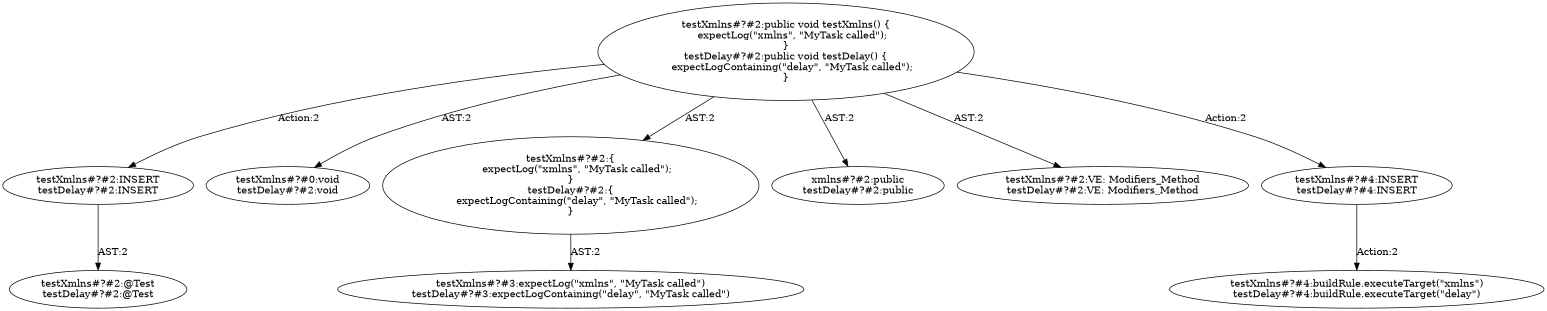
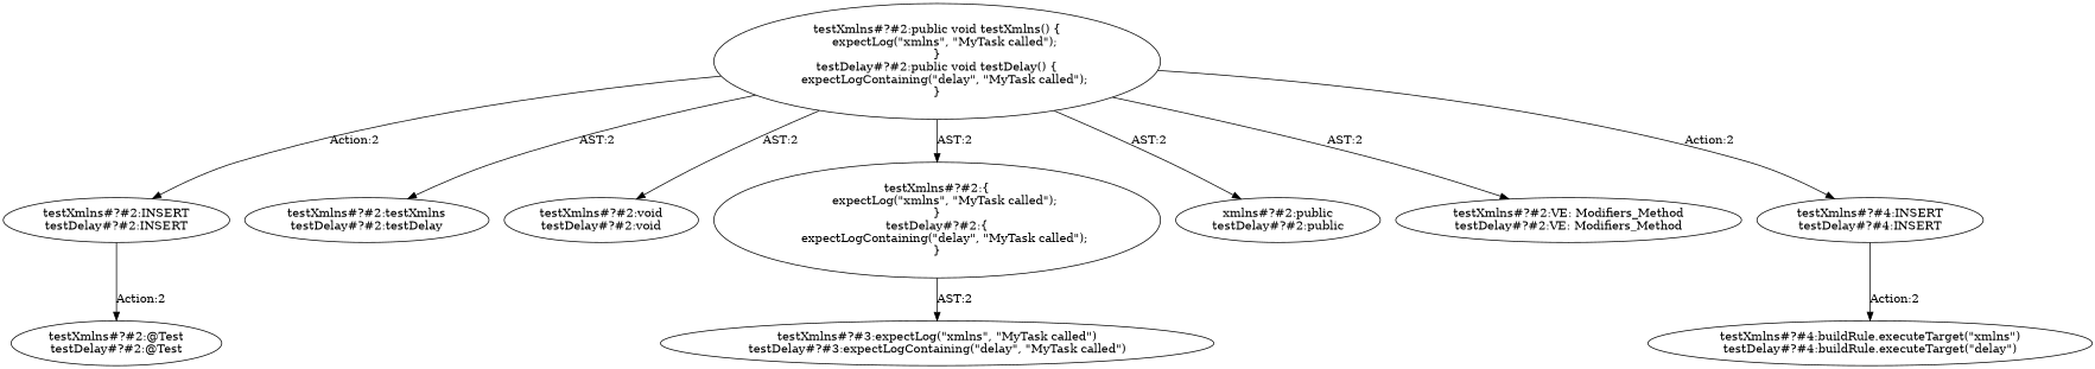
  digraph {
    node [shape=ellipse]
    n1 [label="testXmlns#?#2:INSERT\ntestDelay#?#2:INSERT"]
    n2 [label="testXmlns#?#2:@Test\ntestDelay#?#2:@Test"]
    n3 [label="testXmlns#?#2:public void testXmlns() \{\n    expectLog(\"xmlns\", \"MyTask called\");\n\}\ntestDelay#?#2:public void testDelay() \{\n    expectLogContaining(\"delay\", \"MyTask called\");\n\}"]
-   n5 [label="testXmlns#?#0:void\ntestDelay#?#2:void"]
+   n4 [label="testXmlns#?#2:testXmlns\ntestDelay#?#2:testDelay"]
+   n5 [label="testXmlns#?#2:void\ntestDelay#?#2:void"]
    n6 [label="testXmlns#?#2:\{\n    expectLog(\"xmlns\", \"MyTask called\");\n\}\ntestDelay#?#2:\{\n    expectLogContaining(\"delay\", \"MyTask called\");\n\}"]
    n7 [label="xmlns#?#2:public\ntestDelay#?#2:public"]
    n8 [label="testXmlns#?#2:VE: Modifiers_Method\ntestDelay#?#2:VE: Modifiers_Method"]
    n9 [label="testXmlns#?#4:INSERT\ntestDelay#?#4:INSERT"]
    n10 [label="testXmlns#?#3:expectLog(\"xmlns\", \"MyTask called\")\ntestDelay#?#3:expectLogContaining(\"delay\", \"MyTask called\")"]
    n11 [label="testXmlns#?#4:buildRule.executeTarget(\"xmlns\")\ntestDelay#?#4:buildRule.executeTarget(\"delay\")"]
-   n1 -> n2 [label="AST:2"]
+   n1 -> n2 [label="Action:2"]
    n3 -> n1 [label="Action:2"]
+   n3 -> n4 [label="AST:2"]
    n3 -> n5 [label="AST:2"]
    n3 -> n6 [label="AST:2"]
    n3 -> n7 [label="AST:2"]
    n3 -> n8 [label="AST:2"]
    n3 -> n9 [label="Action:2"]
    n6 -> n10 [label="AST:2"]
    n9 -> n11 [label="Action:2"]
  }
